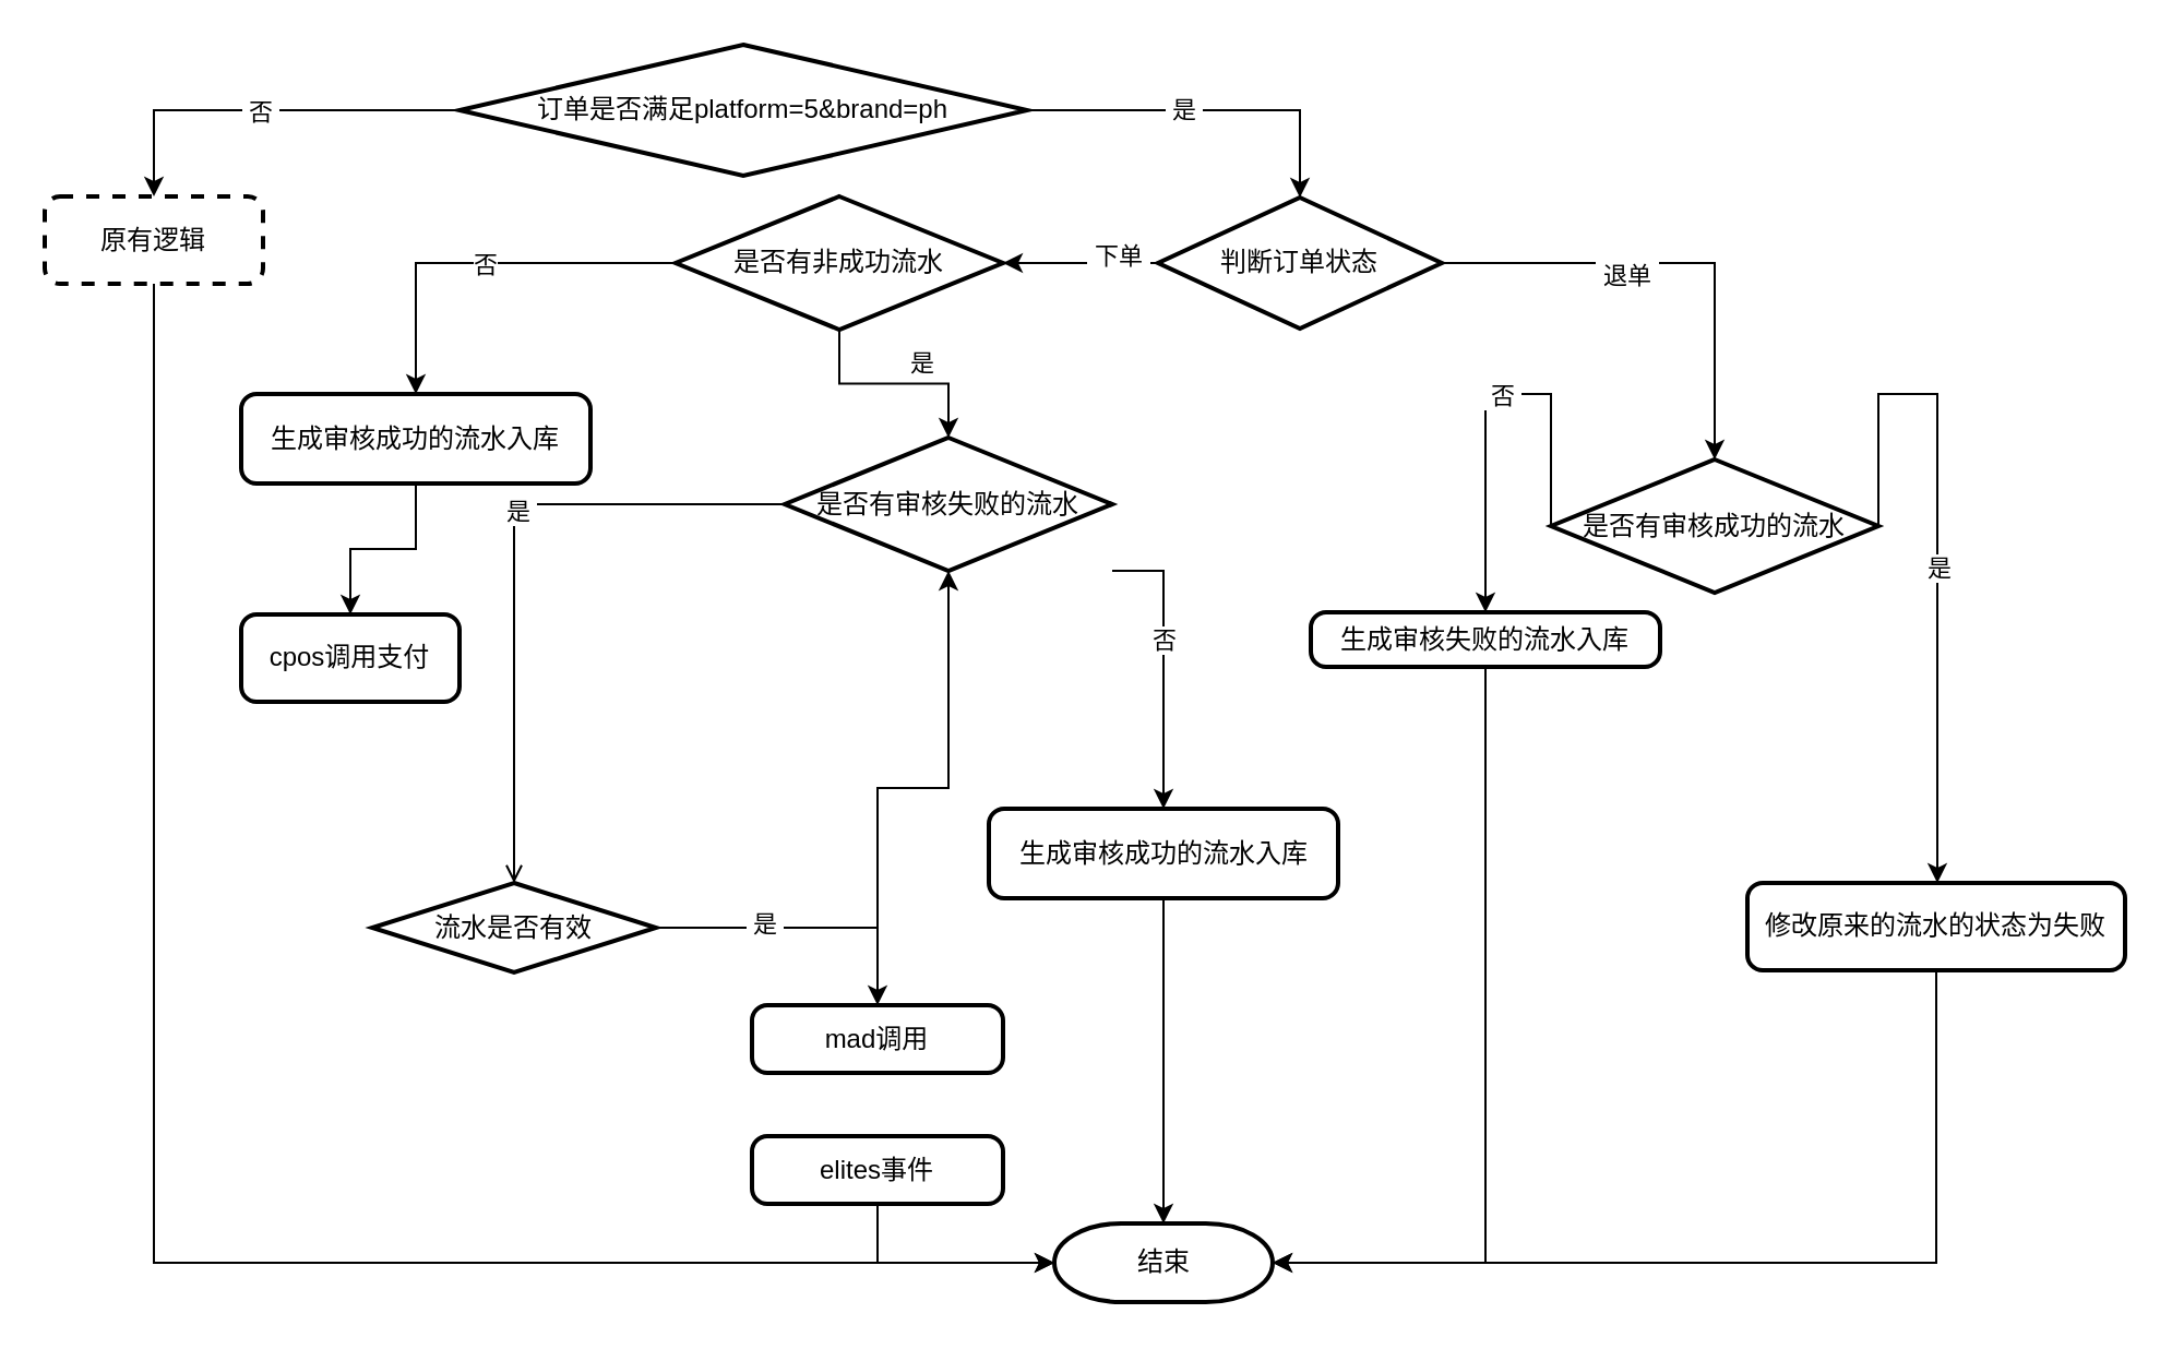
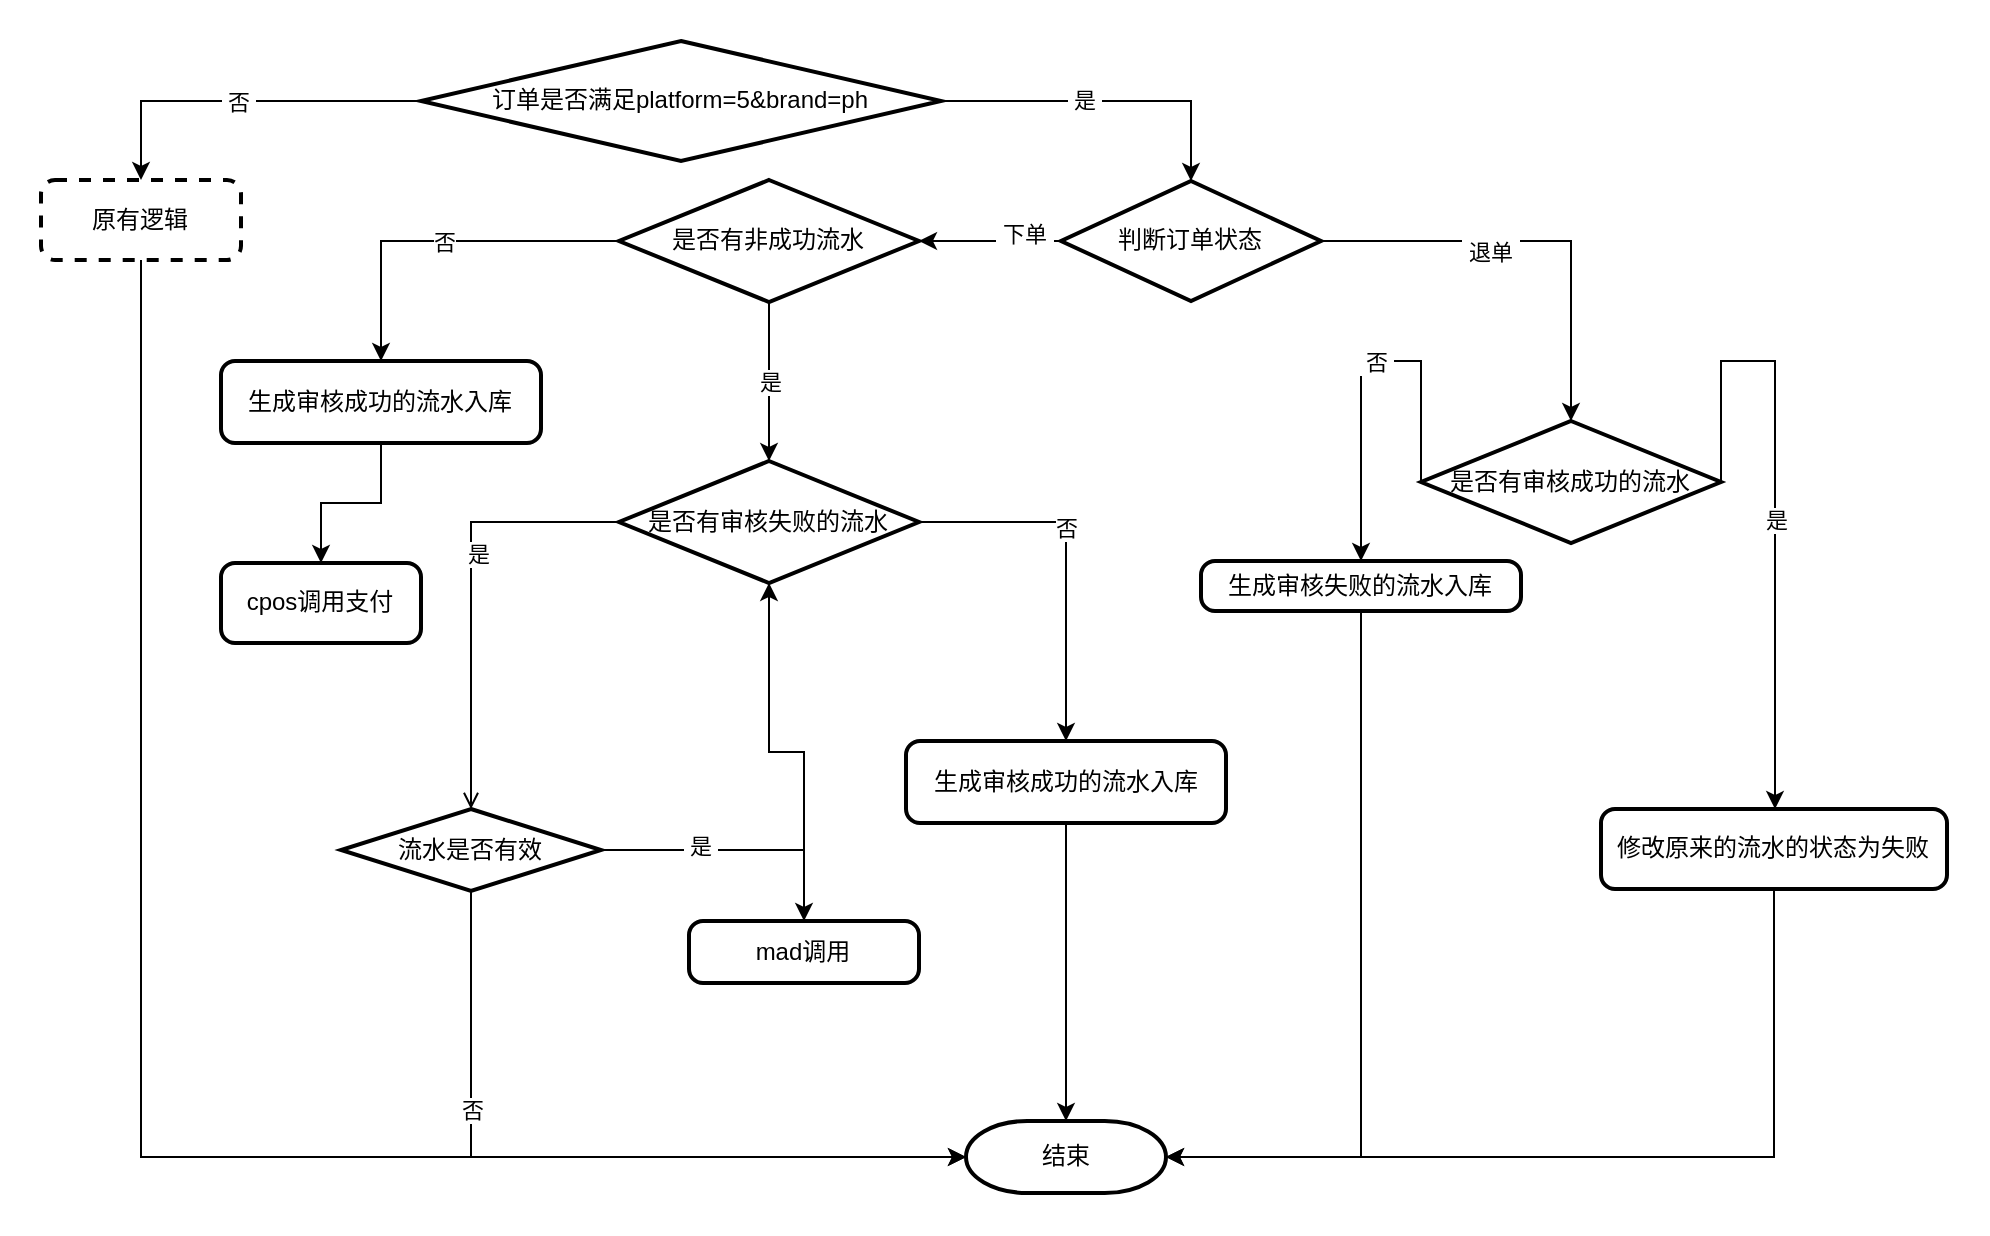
  <mxCell id="0" />
  <mxCell id="1" parent="0" />
  <mxCell id="2" style="edgeStyle=orthogonalEdgeStyle;rounded=0;orthogonalLoop=1;jettySize=auto;html=1;exitX=0;exitY=0.5;exitDx=0;exitDy=0;exitPerimeter=0;entryX=0.5;entryY=0;entryDx=0;entryDy=0;" parent="1" source="6" target="8" edge="1"><mxGeometry relative="1" as="geometry" /></mxCell>
  <mxCell id="3" value="&amp;nbsp;否&amp;nbsp;" style="edgeLabel;html=1;align=center;verticalAlign=middle;resizable=0;points=[];" parent="2" vertex="1" connectable="0"><mxGeometry x="0.022" relative="1" as="geometry"><mxPoint as="offset" /></mxGeometry></mxCell>
  <mxCell id="4" style="edgeStyle=orthogonalEdgeStyle;rounded=0;orthogonalLoop=1;jettySize=auto;html=1;" parent="1" source="6" target="13" edge="1"><mxGeometry relative="1" as="geometry" /></mxCell>
  <mxCell id="5" value="&amp;nbsp;是&amp;nbsp;" style="edgeLabel;html=1;align=center;verticalAlign=middle;resizable=0;points=[];" parent="4" vertex="1" connectable="0"><mxGeometry x="-0.134" y="1" relative="1" as="geometry"><mxPoint as="offset" /></mxGeometry></mxCell>
  <mxCell id="6" value="订单是否满足platform=5&amp;amp;brand=ph" style="strokeWidth=2;html=1;shape=mxgraph.flowchart.decision;whiteSpace=wrap;" parent="1" vertex="1"><mxGeometry x="210" y="20" width="260" height="60" as="geometry" /></mxCell>
  <mxCell id="7" style="edgeStyle=orthogonalEdgeStyle;rounded=0;orthogonalLoop=1;jettySize=auto;html=1;entryX=0;entryY=0.5;entryDx=0;entryDy=0;entryPerimeter=0;" parent="1" source="8" target="25" edge="1"><mxGeometry relative="1" as="geometry"><Array as="points"><mxPoint x="70" y="578" /></Array></mxGeometry></mxCell>
  <mxCell id="8" value="原有逻辑" style="rounded=1;whiteSpace=wrap;html=1;absoluteArcSize=1;arcSize=14;strokeWidth=2;dashed=1;" parent="1" vertex="1"><mxGeometry x="20" y="89.5" width="100" height="40" as="geometry" /></mxCell>
  <mxCell id="9" style="edgeStyle=orthogonalEdgeStyle;rounded=0;orthogonalLoop=1;jettySize=auto;html=1;entryX=0.5;entryY=0;entryDx=0;entryDy=0;entryPerimeter=0;" parent="1" source="13" target="37" edge="1"><mxGeometry relative="1" as="geometry" /></mxCell>
  <mxCell id="10" value="&amp;nbsp;退单&amp;nbsp;" style="edgeLabel;html=1;align=center;verticalAlign=middle;resizable=0;points=[];" parent="9" vertex="1" connectable="0"><mxGeometry x="0.228" y="-2" relative="1" as="geometry"><mxPoint x="-39" y="-2" as="offset" /></mxGeometry></mxCell>
  <mxCell id="11" style="edgeStyle=orthogonalEdgeStyle;rounded=0;orthogonalLoop=1;jettySize=auto;html=1;" parent="1" source="13" target="44" edge="1"><mxGeometry relative="1" as="geometry" /></mxCell>
  <mxCell id="12" value="&amp;nbsp;下单&amp;nbsp;" style="edgeLabel;html=1;align=center;verticalAlign=middle;resizable=0;points=[];" parent="11" vertex="1" connectable="0"><mxGeometry x="-0.468" y="-4" relative="1" as="geometry"><mxPoint as="offset" /></mxGeometry></mxCell>
  <mxCell id="13" value="&lt;span&gt;判断订单状态&lt;/span&gt;" style="strokeWidth=2;html=1;shape=mxgraph.flowchart.decision;whiteSpace=wrap;" parent="1" vertex="1"><mxGeometry x="530" y="90" width="130" height="60" as="geometry" /></mxCell>
  <mxCell id="14" style="edgeStyle=orthogonalEdgeStyle;rounded=0;orthogonalLoop=1;jettySize=auto;html=1;entryX=1;entryY=0.5;entryDx=0;entryDy=0;entryPerimeter=0;" parent="1" source="15" target="25" edge="1"><mxGeometry relative="1" as="geometry"><Array as="points"><mxPoint x="680" y="578" /></Array></mxGeometry></mxCell>
  <mxCell id="15" value="生成审核失败的流水入库" style="rounded=1;whiteSpace=wrap;html=1;absoluteArcSize=1;arcSize=14;strokeWidth=2;" parent="1" vertex="1"><mxGeometry x="600" y="280" width="160" height="25" as="geometry" /></mxCell>
  <mxCell id="16" style="edgeStyle=orthogonalEdgeStyle;rounded=0;orthogonalLoop=1;jettySize=auto;html=1;entryX=0.5;entryY=0;entryDx=0;entryDy=0;" parent="1" source="20" target="32" edge="1"><mxGeometry relative="1" as="geometry"><Array as="points"><mxPoint x="533" y="261" /></Array></mxGeometry></mxCell>
  <mxCell id="17" value="否" style="edgeLabel;html=1;align=center;verticalAlign=middle;resizable=0;points=[];" parent="16" vertex="1" connectable="0"><mxGeometry x="-0.169" relative="1" as="geometry"><mxPoint as="offset" /></mxGeometry></mxCell>
  <mxCell id="18" style="edgeStyle=orthogonalEdgeStyle;rounded=0;orthogonalLoop=1;jettySize=auto;html=1;entryX=0.5;entryY=0;entryDx=0;entryDy=0;entryPerimeter=0;endArrow=open;" parent="1" source="20" target="30" edge="1"><mxGeometry relative="1" as="geometry" /></mxCell>
  <mxCell id="19" value="&amp;nbsp;是&amp;nbsp;" style="edgeLabel;html=1;align=center;verticalAlign=middle;resizable=0;points=[];" parent="18" vertex="1" connectable="0"><mxGeometry x="-0.176" y="3" relative="1" as="geometry"><mxPoint as="offset" /></mxGeometry></mxCell>
- <mxCell id="20" value="是否有审核失败的流水" style="strokeWidth=2;html=1;shape=mxgraph.flowchart.decision;whiteSpace=wrap;" parent="1" vertex="1"><mxGeometry x="359" y="200" width="150" height="61" as="geometry" /></mxCell>
+ <mxCell id="20" value="是否有审核失败的流水" style="strokeWidth=2;html=1;shape=mxgraph.flowchart.decision;whiteSpace=wrap;" parent="1" vertex="1"><mxGeometry x="309" y="230" width="150" height="61" as="geometry" /></mxCell>
  <mxCell id="21" style="edgeStyle=orthogonalEdgeStyle;rounded=0;orthogonalLoop=1;jettySize=auto;html=1;" parent="1" source="22" target="20" edge="1"><mxGeometry relative="1" as="geometry" /></mxCell>
  <mxCell id="22" value="mad调用" style="rounded=1;whiteSpace=wrap;html=1;absoluteArcSize=1;arcSize=14;strokeWidth=2;" parent="1" vertex="1"><mxGeometry x="344" y="460" width="115" height="31" as="geometry" /></mxCell>
- <mxCell id="23" style="edgeStyle=orthogonalEdgeStyle;rounded=0;orthogonalLoop=1;jettySize=auto;html=1;" parent="1" source="24" target="25" edge="1"><mxGeometry relative="1" as="geometry"><Array as="points"><mxPoint x="402" y="578" /></Array></mxGeometry></mxCell>
- <mxCell id="24" value="elites事件" style="rounded=1;whiteSpace=wrap;html=1;absoluteArcSize=1;arcSize=14;strokeWidth=2;" parent="1" vertex="1"><mxGeometry x="344" y="520" width="115" height="31" as="geometry" /></mxCell>
  <mxCell id="25" value="结束" style="strokeWidth=2;html=1;shape=mxgraph.flowchart.terminator;whiteSpace=wrap;" parent="1" vertex="1"><mxGeometry x="482.5" y="560" width="100" height="36" as="geometry" /></mxCell>
  <mxCell id="26" style="edgeStyle=orthogonalEdgeStyle;rounded=0;orthogonalLoop=1;jettySize=auto;html=1;entryX=0.5;entryY=0;entryDx=0;entryDy=0;" parent="1" source="30" target="22" edge="1"><mxGeometry relative="1" as="geometry" /></mxCell>
  <mxCell id="27" value="&amp;nbsp;是&amp;nbsp;" style="edgeLabel;html=1;align=center;verticalAlign=middle;resizable=0;points=[];" parent="26" vertex="1" connectable="0"><mxGeometry x="-0.29" y="2" relative="1" as="geometry"><mxPoint as="offset" /></mxGeometry></mxCell>
+ <mxCell id="28" style="edgeStyle=orthogonalEdgeStyle;rounded=0;orthogonalLoop=1;jettySize=auto;html=1;entryX=0;entryY=0.5;entryDx=0;entryDy=0;entryPerimeter=0;" parent="1" source="30" target="25" edge="1"><mxGeometry relative="1" as="geometry"><Array as="points"><mxPoint x="235" y="578" /></Array></mxGeometry></mxCell>
+ <mxCell id="29" value="否" style="edgeLabel;html=1;align=center;verticalAlign=middle;resizable=0;points=[];" parent="28" vertex="1" connectable="0"><mxGeometry x="-0.426" relative="1" as="geometry"><mxPoint as="offset" /></mxGeometry></mxCell>
  <mxCell id="30" value="流水是否有效" style="strokeWidth=2;html=1;shape=mxgraph.flowchart.decision;whiteSpace=wrap;" parent="1" vertex="1"><mxGeometry x="170" y="404" width="130" height="41" as="geometry" /></mxCell>
  <mxCell id="31" style="edgeStyle=orthogonalEdgeStyle;rounded=0;orthogonalLoop=1;jettySize=auto;html=1;entryX=0.5;entryY=0;entryDx=0;entryDy=0;entryPerimeter=0;" parent="1" source="32" target="25" edge="1"><mxGeometry relative="1" as="geometry" /></mxCell>
  <mxCell id="32" value="生成审核成功的流水入库" style="rounded=1;whiteSpace=wrap;html=1;absoluteArcSize=1;arcSize=14;strokeWidth=2;" parent="1" vertex="1"><mxGeometry x="452.5" y="370" width="160" height="41" as="geometry" /></mxCell>
  <mxCell id="33" style="edgeStyle=orthogonalEdgeStyle;rounded=0;orthogonalLoop=1;jettySize=auto;html=1;exitX=0;exitY=0.5;exitDx=0;exitDy=0;exitPerimeter=0;" parent="1" source="37" target="15" edge="1"><mxGeometry relative="1" as="geometry"><Array as="points"><mxPoint x="680" y="180" /></Array></mxGeometry></mxCell>
  <mxCell id="34" value="&amp;nbsp;否&amp;nbsp;" style="edgeLabel;html=1;align=center;verticalAlign=middle;resizable=0;points=[];" parent="33" vertex="1" connectable="0"><mxGeometry x="-0.131" relative="1" as="geometry"><mxPoint as="offset" /></mxGeometry></mxCell>
  <mxCell id="35" style="edgeStyle=orthogonalEdgeStyle;rounded=0;orthogonalLoop=1;jettySize=auto;html=1;exitX=1;exitY=0.5;exitDx=0;exitDy=0;exitPerimeter=0;" parent="1" source="37" target="39" edge="1"><mxGeometry relative="1" as="geometry"><Array as="points"><mxPoint x="887" y="180" /></Array></mxGeometry></mxCell>
  <mxCell id="36" value="是" style="edgeLabel;html=1;align=center;verticalAlign=middle;resizable=0;points=[];" parent="35" vertex="1" connectable="0"><mxGeometry x="0.025" y="-3" relative="1" as="geometry"><mxPoint x="3" y="7" as="offset" /></mxGeometry></mxCell>
  <mxCell id="37" value="是否有审核成功的流水" style="strokeWidth=2;html=1;shape=mxgraph.flowchart.decision;whiteSpace=wrap;" parent="1" vertex="1"><mxGeometry x="710" y="210" width="150" height="61" as="geometry" /></mxCell>
  <mxCell id="38" style="edgeStyle=orthogonalEdgeStyle;rounded=0;orthogonalLoop=1;jettySize=auto;html=1;" parent="1" source="39" target="25" edge="1"><mxGeometry relative="1" as="geometry"><Array as="points"><mxPoint x="887" y="578" /></Array></mxGeometry></mxCell>
  <mxCell id="39" value="修改原来的流水的状态为失败" style="rounded=1;whiteSpace=wrap;html=1;absoluteArcSize=1;arcSize=14;strokeWidth=2;" parent="1" vertex="1"><mxGeometry x="800" y="404" width="173" height="40" as="geometry" /></mxCell>
  <mxCell id="40" style="edgeStyle=orthogonalEdgeStyle;rounded=0;orthogonalLoop=1;jettySize=auto;html=1;entryX=0.5;entryY=0;entryDx=0;entryDy=0;entryPerimeter=0;" parent="1" source="44" target="20" edge="1"><mxGeometry relative="1" as="geometry" /></mxCell>
  <mxCell id="41" value="是" style="edgeLabel;html=1;align=center;verticalAlign=middle;resizable=0;points=[];" parent="40" vertex="1" connectable="0"><mxGeometry x="0.255" relative="1" as="geometry"><mxPoint y="-10" as="offset" /></mxGeometry></mxCell>
  <mxCell id="42" style="edgeStyle=orthogonalEdgeStyle;rounded=0;orthogonalLoop=1;jettySize=auto;html=1;" parent="1" source="44" target="47" edge="1"><mxGeometry relative="1" as="geometry" /></mxCell>
  <mxCell id="43" value="否" style="edgeLabel;html=1;align=center;verticalAlign=middle;resizable=0;points=[];" parent="42" vertex="1" connectable="0"><mxGeometry x="0.267" y="3" relative="1" as="geometry"><mxPoint x="25" y="-3" as="offset" /></mxGeometry></mxCell>
  <mxCell id="44" value="是否有非成功流水" style="strokeWidth=2;html=1;shape=mxgraph.flowchart.decision;whiteSpace=wrap;" parent="1" vertex="1"><mxGeometry x="309" y="89.5" width="150" height="61" as="geometry" /></mxCell>
  <mxCell id="45" value="cpos调用支付&lt;br&gt;" style="rounded=1;whiteSpace=wrap;html=1;absoluteArcSize=1;arcSize=14;strokeWidth=2;" parent="1" vertex="1"><mxGeometry x="110" y="281" width="100" height="40" as="geometry" /></mxCell>
  <mxCell id="46" style="edgeStyle=orthogonalEdgeStyle;rounded=0;orthogonalLoop=1;jettySize=auto;html=1;" parent="1" source="47" target="45" edge="1"><mxGeometry relative="1" as="geometry" /></mxCell>
  <mxCell id="47" value="生成审核成功的流水入库" style="rounded=1;whiteSpace=wrap;html=1;absoluteArcSize=1;arcSize=14;strokeWidth=2;" parent="1" vertex="1"><mxGeometry x="110" y="180" width="160" height="41" as="geometry" /></mxCell>
